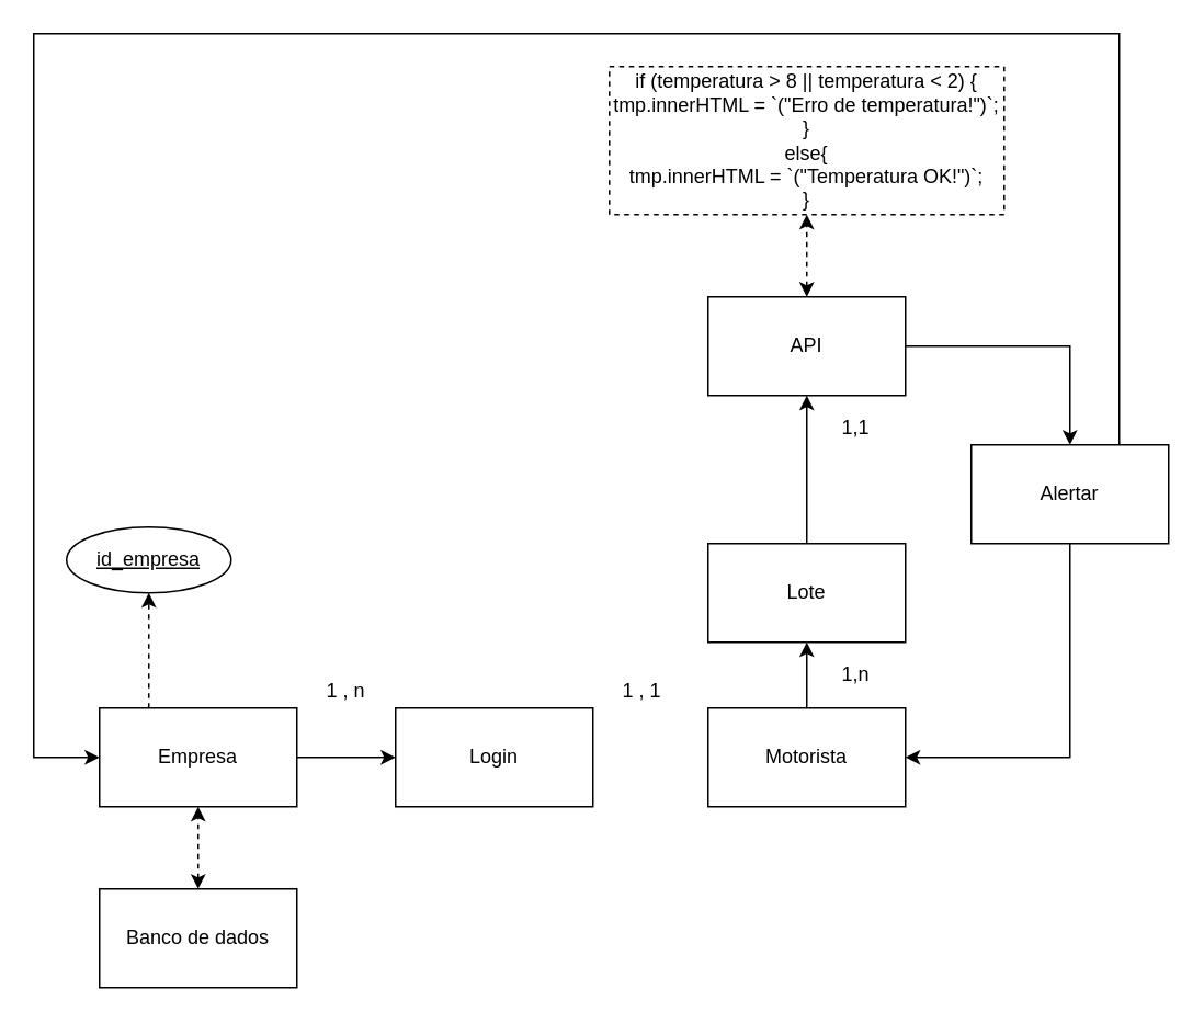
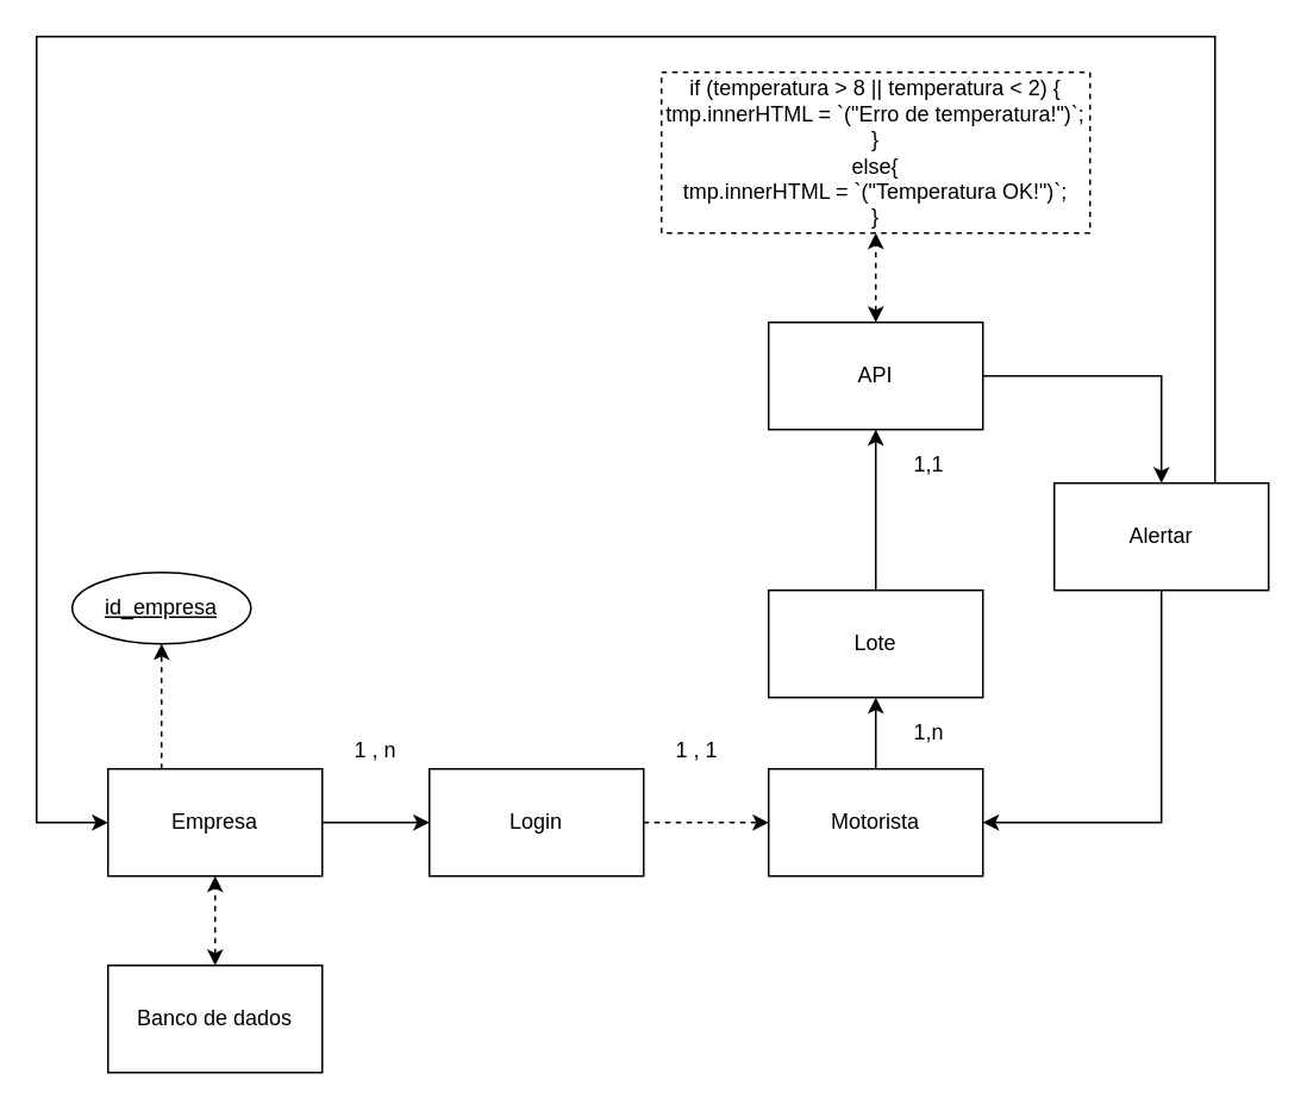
  <mxCell id="0" />
  <mxCell id="1" parent="0" />
  <mxCell id="2" style="edgeStyle=orthogonalEdgeStyle;rounded=0;orthogonalLoop=1;jettySize=auto;html=1;exitX=1;exitY=0.5;exitDx=0;exitDy=0;entryX=0;entryY=0.5;entryDx=0;entryDy=0;" parent="1" source="4" target="6" edge="1"><mxGeometry relative="1" as="geometry" /></mxCell>
  <mxCell id="3" style="edgeStyle=orthogonalEdgeStyle;rounded=0;orthogonalLoop=1;jettySize=auto;html=1;exitX=0.25;exitY=0;exitDx=0;exitDy=0;entryX=0.5;entryY=1;entryDx=0;entryDy=0;dashed=1;" parent="1" source="4" target="21" edge="1"><mxGeometry relative="1" as="geometry"><mxPoint x="120" y="360" as="targetPoint" /></mxGeometry></mxCell>
  <mxCell id="4" value="Empresa" style="rounded=0;whiteSpace=wrap;html=1;" parent="1" vertex="1"><mxGeometry x="60" y="430" width="120" height="60" as="geometry" /></mxCell>
+ <mxCell id="5" style="edgeStyle=orthogonalEdgeStyle;rounded=0;orthogonalLoop=1;jettySize=auto;html=1;exitX=1;exitY=0.5;exitDx=0;exitDy=0;dashed=1;entryX=0;entryY=0.5;entryDx=0;entryDy=0;" parent="1" source="6" target="9" edge="1"><mxGeometry relative="1" as="geometry"><mxPoint x="430" y="460" as="targetPoint" /></mxGeometry></mxCell>
  <mxCell id="6" value="Login" style="rounded=0;whiteSpace=wrap;html=1;" parent="1" vertex="1"><mxGeometry x="240" y="430" width="120" height="60" as="geometry" /></mxCell>
  <mxCell id="7" style="edgeStyle=orthogonalEdgeStyle;rounded=0;orthogonalLoop=1;jettySize=auto;html=1;exitX=0.5;exitY=0;exitDx=0;exitDy=0;entryX=0.5;entryY=1;entryDx=0;entryDy=0;" parent="1" source="12" target="11" edge="1"><mxGeometry relative="1" as="geometry" /></mxCell>
  <mxCell id="8" style="edgeStyle=orthogonalEdgeStyle;rounded=0;orthogonalLoop=1;jettySize=auto;html=1;exitX=0.5;exitY=0;exitDx=0;exitDy=0;entryX=0.5;entryY=1;entryDx=0;entryDy=0;" parent="1" source="9" target="12" edge="1"><mxGeometry relative="1" as="geometry" /></mxCell>
  <mxCell id="9" value="Motorista" style="rounded=0;whiteSpace=wrap;html=1;" parent="1" vertex="1"><mxGeometry x="430" y="430" width="120" height="60" as="geometry" /></mxCell>
  <mxCell id="10" style="edgeStyle=orthogonalEdgeStyle;rounded=0;orthogonalLoop=1;jettySize=auto;html=1;exitX=1;exitY=0.5;exitDx=0;exitDy=0;entryX=0.5;entryY=0;entryDx=0;entryDy=0;" parent="1" source="11" target="18" edge="1"><mxGeometry relative="1" as="geometry" /></mxCell>
  <mxCell id="11" value="API" style="rounded=0;whiteSpace=wrap;html=1;" parent="1" vertex="1"><mxGeometry x="430" y="180" width="120" height="60" as="geometry" /></mxCell>
  <mxCell id="12" value="Lote" style="rounded=0;whiteSpace=wrap;html=1;" parent="1" vertex="1"><mxGeometry x="430" y="330" width="120" height="60" as="geometry" /></mxCell>
  <mxCell id="13" value="1 , n" style="text;html=1;strokeColor=none;fillColor=none;align=center;verticalAlign=middle;whiteSpace=wrap;rounded=0;" parent="1" vertex="1"><mxGeometry x="190" y="410" width="40" height="20" as="geometry" /></mxCell>
  <mxCell id="14" value="1,n" style="text;html=1;strokeColor=none;fillColor=none;align=center;verticalAlign=middle;whiteSpace=wrap;rounded=0;" parent="1" vertex="1"><mxGeometry x="500" y="400" width="40" height="20" as="geometry" /></mxCell>
  <mxCell id="15" value="1,1" style="text;html=1;strokeColor=none;fillColor=none;align=center;verticalAlign=middle;whiteSpace=wrap;rounded=0;" parent="1" vertex="1"><mxGeometry x="500" y="250" width="40" height="20" as="geometry" /></mxCell>
  <mxCell id="16" style="edgeStyle=orthogonalEdgeStyle;rounded=0;orthogonalLoop=1;jettySize=auto;html=1;exitX=0.75;exitY=0;exitDx=0;exitDy=0;entryX=0;entryY=0.5;entryDx=0;entryDy=0;" parent="1" source="18" target="4" edge="1"><mxGeometry relative="1" as="geometry"><Array as="points"><mxPoint x="680" y="20" /><mxPoint x="20" y="20" /><mxPoint x="20" y="460" /></Array></mxGeometry></mxCell>
  <mxCell id="17" style="edgeStyle=orthogonalEdgeStyle;rounded=0;orthogonalLoop=1;jettySize=auto;html=1;exitX=0.5;exitY=1;exitDx=0;exitDy=0;entryX=1;entryY=0.5;entryDx=0;entryDy=0;" parent="1" source="18" target="9" edge="1"><mxGeometry relative="1" as="geometry" /></mxCell>
  <mxCell id="18" value="Alertar" style="rounded=0;whiteSpace=wrap;html=1;" parent="1" vertex="1"><mxGeometry x="590" y="270" width="120" height="60" as="geometry" /></mxCell>
  <mxCell id="19" value="if (temperatura &amp;gt; 8 || temperatura &amp;lt; 2) {&lt;br&gt;tmp.innerHTML = `(&quot;Erro de temperatura!&quot;)`;&lt;br&gt;}&lt;br&gt;else{&lt;br&gt;tmp.innerHTML = `(&quot;Temperatura OK!&quot;)`;&lt;br&gt;}" style="text;html=1;align=center;verticalAlign=middle;whiteSpace=wrap;rounded=0;sketch=0;strokeColor=#000000;dashed=1;" parent="1" vertex="1"><mxGeometry x="370" y="40" width="240" height="90" as="geometry" /></mxCell>
  <mxCell id="20" value="" style="endArrow=classic;startArrow=classic;html=1;entryX=0.5;entryY=1;entryDx=0;entryDy=0;exitX=0.5;exitY=0;exitDx=0;exitDy=0;dashed=1;" parent="1" source="11" target="19" edge="1"><mxGeometry width="50" height="50" relative="1" as="geometry"><mxPoint x="350" y="300" as="sourcePoint" /><mxPoint x="400" y="250" as="targetPoint" /></mxGeometry></mxCell>
  <mxCell id="21" value="id_empresa" style="ellipse;whiteSpace=wrap;html=1;align=center;fontStyle=4;" parent="1" vertex="1"><mxGeometry x="40" y="320" width="100" height="40" as="geometry" /></mxCell>
  <mxCell id="22" value="Banco de dados" style="rounded=0;whiteSpace=wrap;html=1;sketch=0;strokeColor=#000000;fillColor=none;" parent="1" vertex="1"><mxGeometry x="60" y="540" width="120" height="60" as="geometry" /></mxCell>
  <mxCell id="23" value="" style="endArrow=classic;startArrow=classic;html=1;dashed=1;exitX=0.5;exitY=0;exitDx=0;exitDy=0;entryX=0.5;entryY=1;entryDx=0;entryDy=0;" parent="1" source="22" target="4" edge="1"><mxGeometry width="50" height="50" relative="1" as="geometry"><mxPoint x="300" y="470" as="sourcePoint" /><mxPoint x="350" y="420" as="targetPoint" /></mxGeometry></mxCell>
  <mxCell id="24" value="1 , 1" style="text;html=1;strokeColor=none;fillColor=none;align=center;verticalAlign=middle;whiteSpace=wrap;rounded=0;" parent="1" vertex="1"><mxGeometry x="370" y="410" width="40" height="20" as="geometry" /></mxCell>
